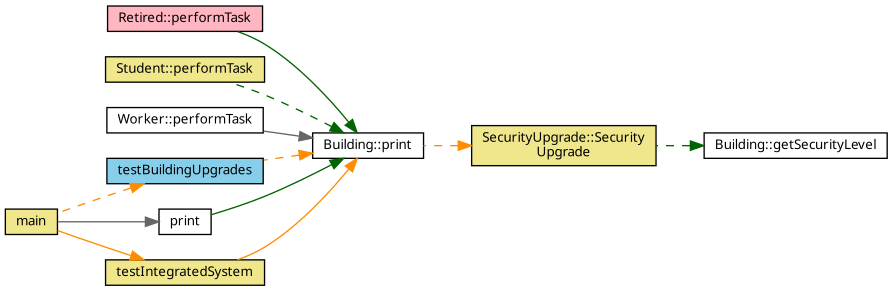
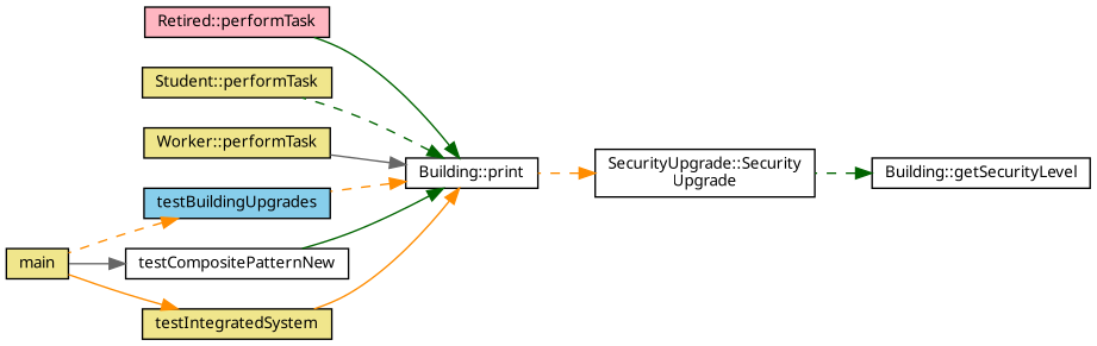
  digraph {
    fontname="Noto Sans"
    rankdir=RL
    node [color=black fillcolor=white fontname="Noto Sans" fontsize=10 shape=record style=filled]
    edge [color=darkorange dir=back fontname="Noto Sans" fontsize=10 labelfontname=Helvetica labelfontsize=10 style=solid]
    n1 [fontcolor=black height=0.2 label="Building::getSecurityLevel" width=0.4]
-   n2 [fillcolor=khaki height=0.2 label="SecurityUpgrade::Security\lUpgrade" width=0.4]
+   n2 [height=0.2 label="SecurityUpgrade::Security\lUpgrade" width=0.4]
    n3 [height=0.2 label="Building::print" width=0.4]
    n4 [fillcolor=lightpink height=0.2 label="Retired::performTask" width=0.4]
    n5 [fillcolor=khaki height=0.2 label="Student::performTask" width=0.4]
-   n6 [height=0.2 label="Worker::performTask" width=0.4]
+   n6 [fillcolor=khaki height=0.2 label="Worker::performTask" width=0.4]
    n7 [fillcolor=skyblue height=0.2 label=testBuildingUpgrades width=0.4]
-   n8 [height=0.2 label=print width=0.4]
+   n8 [height=0.2 label=testCompositePatternNew width=0.4]
    n9 [fillcolor=khaki height=0.2 label=testIntegratedSystem width=0.4]
    n10 [fillcolor=khaki height=0.2 label=main width=0.4]
    n1 -> n2 [color=darkgreen style=dashed]
    n2 -> n3 [style=dashed]
    n3 -> n4 [color=darkgreen]
    n3 -> n5 [color=darkgreen style=dashed]
    n3 -> n6 [color=gray40]
    n3 -> n7 [style=dashed]
    n3 -> n8 [color=darkgreen]
    n3 -> n9
    n7 -> n10 [style=dashed]
    n8 -> n10 [color=gray40]
    n9 -> n10
  }
